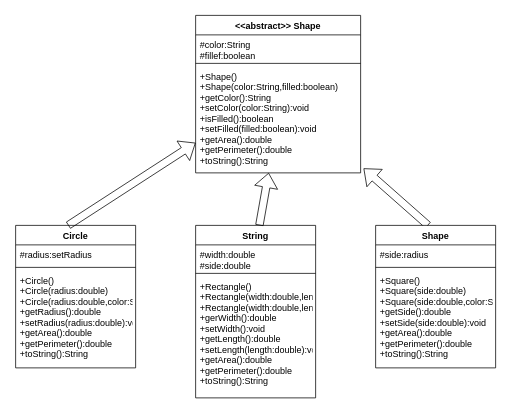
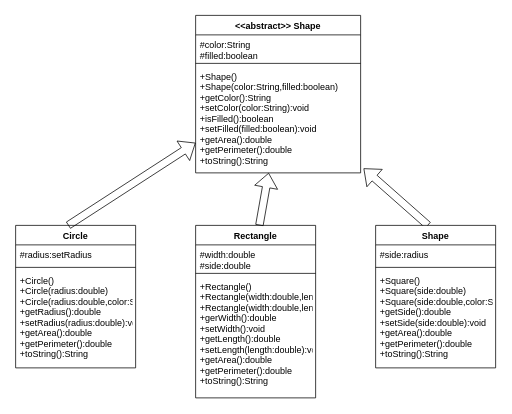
  <mxCell id="0" />
  <mxCell id="1" parent="0" />
  <mxCell id="2" value="&lt;&lt;abstract&gt;&gt; Shape" style="swimlane;fontStyle=1;align=center;verticalAlign=top;childLayout=stackLayout;horizontal=1;startSize=26;horizontalStack=0;resizeParent=1;resizeParentMax=0;resizeLast=0;collapsible=1;marginBottom=0;" vertex="1" parent="1"><mxGeometry x="260" y="20" width="220" height="210" as="geometry" /></mxCell>
- <mxCell id="3" value="#color:String &#10;#fillef:boolean" style="text;strokeColor=none;fillColor=none;align=left;verticalAlign=top;spacingLeft=4;spacingRight=4;overflow=hidden;rotatable=0;points=[[0,0.5],[1,0.5]];portConstraint=eastwest;" vertex="1" parent="2"><mxGeometry y="26" width="220" height="34" as="geometry" /></mxCell>
+ <mxCell id="3" value="#color:String &#10;#filled:boolean" style="text;strokeColor=none;fillColor=none;align=left;verticalAlign=top;spacingLeft=4;spacingRight=4;overflow=hidden;rotatable=0;points=[[0,0.5],[1,0.5]];portConstraint=eastwest;" vertex="1" parent="2"><mxGeometry y="26" width="220" height="34" as="geometry" /></mxCell>
  <mxCell id="4" value="" style="line;strokeWidth=1;fillColor=none;align=left;verticalAlign=middle;spacingTop=-1;spacingLeft=3;spacingRight=3;rotatable=0;labelPosition=right;points=[];portConstraint=eastwest;" vertex="1" parent="2"><mxGeometry y="60" width="220" height="8" as="geometry" /></mxCell>
  <mxCell id="5" value="+Shape()&#10;+Shape(color:String,filled:boolean)&#10;+getColor():String&#10;+setColor(color:String):void&#10;+isFilled():boolean&#10;+setFilled(filled:boolean):void&#10;+getArea():double&#10;+getPerimeter():double&#10;+toString():String&#10;" style="text;strokeColor=none;fillColor=none;align=left;verticalAlign=top;spacingLeft=4;spacingRight=4;overflow=hidden;rotatable=0;points=[[0,0.5],[1,0.5]];portConstraint=eastwest;fontStyle=0" vertex="1" parent="2"><mxGeometry y="68" width="220" height="142" as="geometry" /></mxCell>
  <mxCell id="6" value="Circle" style="swimlane;fontStyle=1;align=center;verticalAlign=top;childLayout=stackLayout;horizontal=1;startSize=26;horizontalStack=0;resizeParent=1;resizeParentMax=0;resizeLast=0;collapsible=1;marginBottom=0;" vertex="1" parent="1"><mxGeometry x="20" y="300" width="160" height="190" as="geometry" /></mxCell>
  <mxCell id="7" value="#radius:setRadius" style="text;strokeColor=none;fillColor=none;align=left;verticalAlign=top;spacingLeft=4;spacingRight=4;overflow=hidden;rotatable=0;points=[[0,0.5],[1,0.5]];portConstraint=eastwest;" vertex="1" parent="6"><mxGeometry y="26" width="160" height="26" as="geometry" /></mxCell>
  <mxCell id="8" value="" style="line;strokeWidth=1;fillColor=none;align=left;verticalAlign=middle;spacingTop=-1;spacingLeft=3;spacingRight=3;rotatable=0;labelPosition=right;points=[];portConstraint=eastwest;" vertex="1" parent="6"><mxGeometry y="52" width="160" height="8" as="geometry" /></mxCell>
  <mxCell id="9" value="+Circle()&#10;+Circle(radius:double)&#10;+Circle(radius:double,color:String,filled:boolean)&#10;+getRadius():double&#10;+setRadius(radius:double):void&#10;+getArea():double&#10;+getPerimeter():double&#10;+toString():String" style="text;strokeColor=none;fillColor=none;align=left;verticalAlign=top;spacingLeft=4;spacingRight=4;overflow=hidden;rotatable=0;points=[[0,0.5],[1,0.5]];portConstraint=eastwest;" vertex="1" parent="6"><mxGeometry y="60" width="160" height="130" as="geometry" /></mxCell>
- <mxCell id="10" value="String" style="swimlane;fontStyle=1;align=center;verticalAlign=top;childLayout=stackLayout;horizontal=1;startSize=26;horizontalStack=0;resizeParent=1;resizeParentMax=0;resizeLast=0;collapsible=1;marginBottom=0;" vertex="1" parent="1"><mxGeometry x="260" y="300" width="160" height="230" as="geometry" /></mxCell>
+ <mxCell id="10" value="Rectangle" style="swimlane;fontStyle=1;align=center;verticalAlign=top;childLayout=stackLayout;horizontal=1;startSize=26;horizontalStack=0;resizeParent=1;resizeParentMax=0;resizeLast=0;collapsible=1;marginBottom=0;" vertex="1" parent="1"><mxGeometry x="260" y="300" width="160" height="230" as="geometry" /></mxCell>
  <mxCell id="11" value="#width:double&#10;#side:double" style="text;strokeColor=none;fillColor=none;align=left;verticalAlign=top;spacingLeft=4;spacingRight=4;overflow=hidden;rotatable=0;points=[[0,0.5],[1,0.5]];portConstraint=eastwest;" vertex="1" parent="10"><mxGeometry y="26" width="160" height="34" as="geometry" /></mxCell>
  <mxCell id="12" value="" style="line;strokeWidth=1;fillColor=none;align=left;verticalAlign=middle;spacingTop=-1;spacingLeft=3;spacingRight=3;rotatable=0;labelPosition=right;points=[];portConstraint=eastwest;" vertex="1" parent="10"><mxGeometry y="60" width="160" height="8" as="geometry" /></mxCell>
  <mxCell id="13" value="+Rectangle()&#10;+Rectangle(width:double,length:double)&#10;+Rectangle(width:double,length:double,color:String,fillef:boollean)&#10;+gerWidth():double&#10;+setWidth():void&#10;+getLength():double&#10;+setLength(length:double):void&#10;+getArea():double&#10;+getPerimeter():double&#10;+toString():String&#10;" style="text;strokeColor=none;fillColor=none;align=left;verticalAlign=top;spacingLeft=4;spacingRight=4;overflow=hidden;rotatable=0;points=[[0,0.5],[1,0.5]];portConstraint=eastwest;" vertex="1" parent="10"><mxGeometry y="68" width="160" height="162" as="geometry" /></mxCell>
  <mxCell id="14" value="" style="shape=flexArrow;endArrow=classic;html=1;entryX=0;entryY=0.718;entryDx=0;entryDy=0;entryPerimeter=0;" edge="1" parent="1" target="5"><mxGeometry width="50" height="50" relative="1" as="geometry"><mxPoint x="90" y="300" as="sourcePoint" /><mxPoint x="140" y="250" as="targetPoint" /></mxGeometry></mxCell>
  <mxCell id="15" value="" style="shape=flexArrow;endArrow=classic;html=1;" edge="1" parent="1" target="5"><mxGeometry width="50" height="50" relative="1" as="geometry"><mxPoint x="345" y="300" as="sourcePoint" /><mxPoint x="395" y="250" as="targetPoint" /></mxGeometry></mxCell>
  <mxCell id="16" value="" style="shape=flexArrow;endArrow=classic;html=1;entryX=1.018;entryY=0.958;entryDx=0;entryDy=0;entryPerimeter=0;" edge="1" parent="1" target="5"><mxGeometry width="50" height="50" relative="1" as="geometry"><mxPoint x="570" y="300" as="sourcePoint" /><mxPoint x="620" y="250" as="targetPoint" /></mxGeometry></mxCell>
  <mxCell id="17" value="Shape" style="swimlane;fontStyle=1;align=center;verticalAlign=top;childLayout=stackLayout;horizontal=1;startSize=26;horizontalStack=0;resizeParent=1;resizeParentMax=0;resizeLast=0;collapsible=1;marginBottom=0;" vertex="1" parent="1"><mxGeometry x="500" y="300" width="160" height="190" as="geometry" /></mxCell>
  <mxCell id="18" value="#side:radius" style="text;strokeColor=none;fillColor=none;align=left;verticalAlign=top;spacingLeft=4;spacingRight=4;overflow=hidden;rotatable=0;points=[[0,0.5],[1,0.5]];portConstraint=eastwest;" vertex="1" parent="17"><mxGeometry y="26" width="160" height="26" as="geometry" /></mxCell>
  <mxCell id="19" value="" style="line;strokeWidth=1;fillColor=none;align=left;verticalAlign=middle;spacingTop=-1;spacingLeft=3;spacingRight=3;rotatable=0;labelPosition=right;points=[];portConstraint=eastwest;" vertex="1" parent="17"><mxGeometry y="52" width="160" height="8" as="geometry" /></mxCell>
  <mxCell id="20" value="+Square()&#10;+Square(side:double)&#10;+Square(side:double,color:String,filled:boolean)&#10;+getSide():double&#10;+setSide(side:double):void&#10;+getArea():double&#10;+getPerimeter():double&#10;+toString():String" style="text;strokeColor=none;fillColor=none;align=left;verticalAlign=top;spacingLeft=4;spacingRight=4;overflow=hidden;rotatable=0;points=[[0,0.5],[1,0.5]];portConstraint=eastwest;" vertex="1" parent="17"><mxGeometry y="60" width="160" height="130" as="geometry" /></mxCell>
